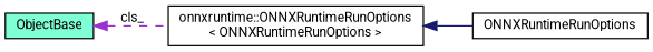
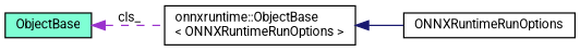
  digraph {
    fontname=Roboto
    rankdir=LR
    node [color=black fillcolor=white fontname=Roboto fontsize=10 shape=record style=filled]
    edge [dir=back fontname=Roboto fontsize=10 labelfontname=Helvetica labelfontsize=10]
    n1 [fontcolor=black height=0.2 label=ONNXRuntimeRunOptions width=0.4]
-   n2 [height=0.2 label="onnxruntime::ONNXRuntimeRunOptions\l\< ONNXRuntimeRunOptions \>" width=0.4]
+   n2 [height=0.2 label="onnxruntime::ObjectBase\l\< ONNXRuntimeRunOptions \>" width=0.4]
    n3 [fillcolor=aquamarine height=0.2 label=ObjectBase width=0.4]
    n2 -> n1 [color=midnightblue style=solid]
    n3 -> n2 [color=darkorchid3 label=" cls_" style=dashed]
  }
